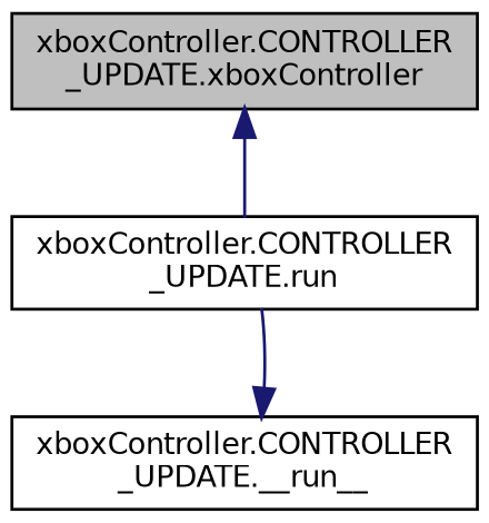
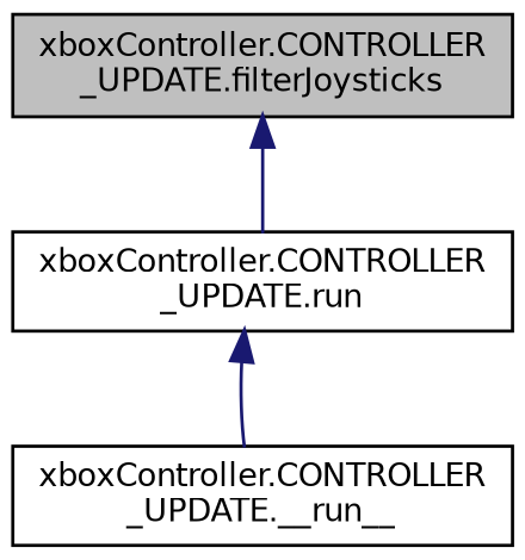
  digraph {
    rankdir=TB
    node [color=black fillcolor=white fontname=Helvetica fontsize=10 shape=record style=filled]
    edge [color=midnightblue dir=back fontname=Helvetica fontsize=10 labelfontname=Helvetica labelfontsize=10 style=solid]
-   n1 [fillcolor=grey75 fontcolor=black height=0.2 label="xboxController.CONTROLLER\l_UPDATE.xboxController" width=0.4]
+   n1 [fillcolor=grey75 fontcolor=black height=0.2 label="xboxController.CONTROLLER\l_UPDATE.filterJoysticks" width=0.4]
    n2 [height=0.2 label="xboxController.CONTROLLER\l_UPDATE.run" width=0.4]
    n3 [height=0.2 label="xboxController.CONTROLLER\l_UPDATE.__run__" width=0.4]
    n1 -> n2
-   n3 -> n2
+   n2 -> n3
  }
